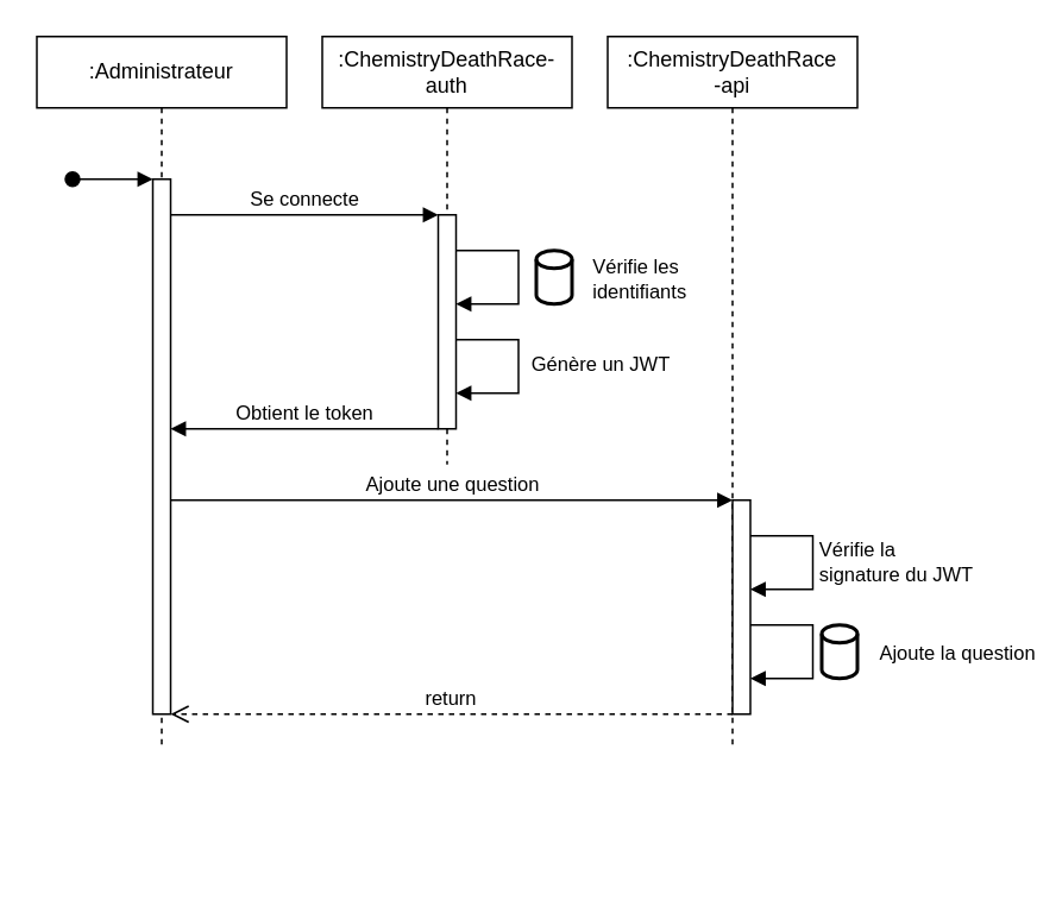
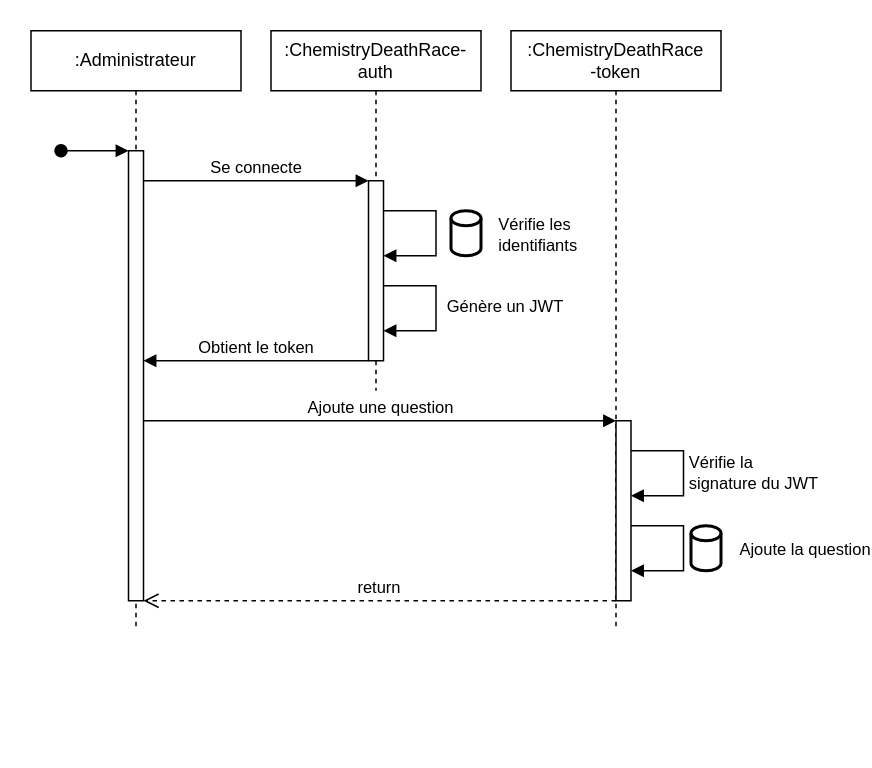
  <mxCell id="0" />
  <mxCell id="1" parent="0" />
  <mxCell id="2" value=":Administrateur" style="shape=umlLifeline;perimeter=lifelinePerimeter;whiteSpace=wrap;html=1;container=0;dropTarget=0;collapsible=0;recursiveResize=0;outlineConnect=0;portConstraint=eastwest;newEdgeStyle={&quot;edgeStyle&quot;:&quot;elbowEdgeStyle&quot;,&quot;elbow&quot;:&quot;vertical&quot;,&quot;curved&quot;:0,&quot;rounded&quot;:0};" parent="1" vertex="1"><mxGeometry x="20" y="20" width="140" height="400" as="geometry" /></mxCell>
  <mxCell id="3" value="" style="html=1;points=[];perimeter=orthogonalPerimeter;outlineConnect=0;targetShapes=umlLifeline;portConstraint=eastwest;newEdgeStyle={&quot;edgeStyle&quot;:&quot;elbowEdgeStyle&quot;,&quot;elbow&quot;:&quot;vertical&quot;,&quot;curved&quot;:0,&quot;rounded&quot;:0};" parent="2" vertex="1"><mxGeometry x="65" y="80" width="10" height="300" as="geometry" /></mxCell>
- <mxCell id="4" value=":ChemistryDeathRace&lt;br&gt;-api" style="shape=umlLifeline;perimeter=lifelinePerimeter;whiteSpace=wrap;html=1;container=0;dropTarget=0;collapsible=0;recursiveResize=0;outlineConnect=0;portConstraint=eastwest;newEdgeStyle={&quot;edgeStyle&quot;:&quot;elbowEdgeStyle&quot;,&quot;elbow&quot;:&quot;vertical&quot;,&quot;curved&quot;:0,&quot;rounded&quot;:0};" parent="1" vertex="1"><mxGeometry x="340" y="20" width="140" height="400" as="geometry" /></mxCell>
+ <mxCell id="4" value=":ChemistryDeathRace&lt;br&gt;-token" style="shape=umlLifeline;perimeter=lifelinePerimeter;whiteSpace=wrap;html=1;container=0;dropTarget=0;collapsible=0;recursiveResize=0;outlineConnect=0;portConstraint=eastwest;newEdgeStyle={&quot;edgeStyle&quot;:&quot;elbowEdgeStyle&quot;,&quot;elbow&quot;:&quot;vertical&quot;,&quot;curved&quot;:0,&quot;rounded&quot;:0};" parent="1" vertex="1"><mxGeometry x="340" y="20" width="140" height="400" as="geometry" /></mxCell>
  <mxCell id="5" value="" style="html=1;points=[];perimeter=orthogonalPerimeter;outlineConnect=0;targetShapes=umlLifeline;portConstraint=eastwest;newEdgeStyle={&quot;edgeStyle&quot;:&quot;elbowEdgeStyle&quot;,&quot;elbow&quot;:&quot;vertical&quot;,&quot;curved&quot;:0,&quot;rounded&quot;:0};" parent="4" vertex="1"><mxGeometry x="70" y="260" width="10" height="120" as="geometry" /></mxCell>
  <mxCell id="6" value="Vérifie la &lt;br&gt;signature du JWT" style="html=1;align=left;spacingLeft=2;endArrow=block;rounded=0;edgeStyle=orthogonalEdgeStyle;curved=0;rounded=0;movable=1;resizable=1;rotatable=1;deletable=1;editable=1;locked=0;connectable=1;" parent="4" source="5" target="5" edge="1"><mxGeometry relative="1" as="geometry"><mxPoint x="105" y="450" as="sourcePoint" /><Array as="points"><mxPoint x="115" y="280" /><mxPoint x="115" y="310" /></Array></mxGeometry></mxCell>
  <mxCell id="7" value="" style="html=1;align=left;spacingLeft=2;endArrow=block;rounded=0;edgeStyle=orthogonalEdgeStyle;curved=0;rounded=0;" parent="4" source="5" target="5" edge="1"><mxGeometry relative="1" as="geometry"><mxPoint x="10" y="480" as="sourcePoint" /><Array as="points"><mxPoint x="115" y="330" /><mxPoint x="115" y="360" /></Array></mxGeometry></mxCell>
  <mxCell id="8" value="Ajoute la question" style="edgeLabel;html=1;align=center;verticalAlign=middle;resizable=0;points=[];" parent="7" vertex="1" connectable="0"><mxGeometry x="0.106" relative="1" as="geometry"><mxPoint x="80" y="-5" as="offset" /></mxGeometry></mxCell>
  <mxCell id="9" value=":ChemistryDeathRace-auth" style="shape=umlLifeline;perimeter=lifelinePerimeter;whiteSpace=wrap;html=1;container=0;dropTarget=0;collapsible=0;recursiveResize=0;outlineConnect=0;portConstraint=eastwest;newEdgeStyle={&quot;edgeStyle&quot;:&quot;elbowEdgeStyle&quot;,&quot;elbow&quot;:&quot;vertical&quot;,&quot;curved&quot;:0,&quot;rounded&quot;:0};" parent="1" vertex="1"><mxGeometry x="180" y="20" width="140" height="240" as="geometry" /></mxCell>
  <mxCell id="10" value="" style="html=1;points=[];perimeter=orthogonalPerimeter;outlineConnect=0;targetShapes=umlLifeline;portConstraint=eastwest;newEdgeStyle={&quot;edgeStyle&quot;:&quot;elbowEdgeStyle&quot;,&quot;elbow&quot;:&quot;vertical&quot;,&quot;curved&quot;:0,&quot;rounded&quot;:0};" parent="9" vertex="1"><mxGeometry x="65" y="100" width="10" height="120" as="geometry" /></mxCell>
  <mxCell id="11" value="" style="html=1;align=left;spacingLeft=2;endArrow=block;rounded=0;edgeStyle=orthogonalEdgeStyle;curved=0;rounded=0;" parent="9" source="10" target="10" edge="1"><mxGeometry relative="1" as="geometry"><mxPoint x="100" y="350" as="sourcePoint" /><Array as="points"><mxPoint x="110" y="120" /><mxPoint x="110" y="150" /></Array></mxGeometry></mxCell>
  <mxCell id="12" value="Vérifie les &lt;br&gt;identifiants" style="edgeLabel;html=1;align=left;verticalAlign=middle;resizable=0;points=[];" parent="11" vertex="1" connectable="0"><mxGeometry x="0.064" relative="1" as="geometry"><mxPoint x="40" y="-3" as="offset" /></mxGeometry></mxCell>
  <mxCell id="13" value="" style="html=1;align=left;spacingLeft=2;endArrow=block;rounded=0;edgeStyle=orthogonalEdgeStyle;curved=0;rounded=0;" parent="9" source="10" target="10" edge="1"><mxGeometry relative="1" as="geometry"><mxPoint x="100" y="190" as="sourcePoint" /><Array as="points"><mxPoint x="110" y="170" /><mxPoint x="110" y="200" /></Array><mxPoint x="100" y="230" as="targetPoint" /></mxGeometry></mxCell>
  <mxCell id="14" value="Génère un JWT" style="edgeLabel;html=1;align=center;verticalAlign=middle;resizable=0;points=[];" parent="13" vertex="1" connectable="0"><mxGeometry x="0.064" relative="1" as="geometry"><mxPoint x="45" y="-5" as="offset" /></mxGeometry></mxCell>
  <mxCell id="15" value="Se connecte" style="html=1;verticalAlign=bottom;endArrow=block;edgeStyle=elbowEdgeStyle;elbow=vertical;curved=0;rounded=0;" parent="1" source="3" target="10" edge="1"><mxGeometry relative="1" as="geometry"><mxPoint x="130" y="140" as="sourcePoint" /><Array as="points"><mxPoint x="190" y="120" /><mxPoint x="215" y="140" /></Array><mxPoint x="245" y="120" as="targetPoint" /></mxGeometry></mxCell>
  <mxCell id="16" value="Obtient le token" style="html=1;verticalAlign=bottom;endArrow=block;edgeStyle=elbowEdgeStyle;elbow=vertical;curved=0;rounded=0;" parent="1" source="10" target="3" edge="1"><mxGeometry relative="1" as="geometry"><mxPoint x="95" y="150" as="sourcePoint" /><Array as="points"><mxPoint x="230" y="240" /><mxPoint x="220" y="260" /><mxPoint x="190" y="200" /><mxPoint x="150" y="180" /><mxPoint x="40" y="150" /></Array><mxPoint x="-50" y="150" as="targetPoint" /></mxGeometry></mxCell>
  <mxCell id="17" value="Ajoute une question" style="html=1;verticalAlign=bottom;endArrow=block;edgeStyle=elbowEdgeStyle;elbow=vertical;curved=0;rounded=0;" parent="1" target="5" edge="1"><mxGeometry relative="1" as="geometry"><mxPoint x="95" y="280" as="sourcePoint" /><Array as="points"><mxPoint x="340" y="280" /><mxPoint x="30" y="150" /></Array><mxPoint x="405" y="280" as="targetPoint" /></mxGeometry></mxCell>
  <mxCell id="18" value="return" style="html=1;verticalAlign=bottom;endArrow=open;dashed=1;endSize=8;edgeStyle=elbowEdgeStyle;elbow=vertical;curved=0;rounded=0;" parent="1" source="5" target="3" edge="1"><mxGeometry relative="1" as="geometry"><mxPoint x="95" y="490" as="targetPoint" /><Array as="points"><mxPoint x="380" y="400" /><mxPoint x="340" y="390" /><mxPoint x="190" y="490" /><mxPoint x="40" y="380" /></Array><mxPoint x="95" y="380" as="sourcePoint" /></mxGeometry></mxCell>
  <mxCell id="19" value="" style="html=1;verticalAlign=bottom;startArrow=oval;endArrow=block;startSize=8;edgeStyle=elbowEdgeStyle;elbow=vertical;curved=0;rounded=0;" parent="1" target="3" edge="1"><mxGeometry relative="1" as="geometry"><mxPoint x="40" y="100" as="sourcePoint" /><mxPoint x="15" y="200.2" as="targetPoint" /><Array as="points" /></mxGeometry></mxCell>
  <mxCell id="20" value="" style="strokeWidth=2;html=1;shape=mxgraph.flowchart.database;whiteSpace=wrap;" parent="1" vertex="1"><mxGeometry x="300" y="140" width="20" height="30" as="geometry" /></mxCell>
  <mxCell id="21" value="" style="strokeWidth=2;html=1;shape=mxgraph.flowchart.database;whiteSpace=wrap;" parent="1" vertex="1"><mxGeometry x="460" y="350" width="20" height="30" as="geometry" /></mxCell>
